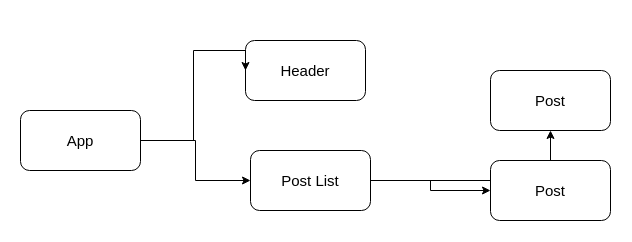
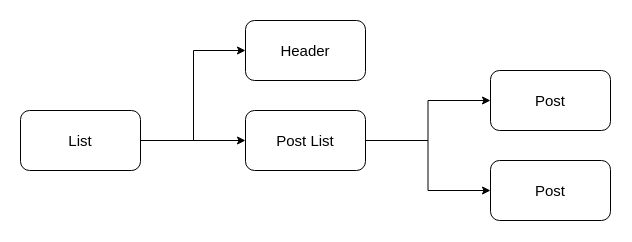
  <mxCell id="0" />
  <mxCell id="1" parent="0" />
- <mxCell id="2" value="&lt;font style=&quot;font-size: 15px&quot;&gt;Header&lt;/font&gt;" style="rounded=1;whiteSpace=wrap;html=1;" vertex="1" parent="1"><mxGeometry x="245" y="40" width="120" height="60" as="geometry" /></mxCell>
+ <mxCell id="2" value="&lt;font style=&quot;font-size: 15px&quot;&gt;Header&lt;/font&gt;" style="rounded=1;whiteSpace=wrap;html=1;" vertex="1" parent="1"><mxGeometry x="245" y="20" width="120" height="60" as="geometry" /></mxCell>
  <mxCell id="3" style="edgeStyle=orthogonalEdgeStyle;rounded=0;orthogonalLoop=1;jettySize=auto;html=1;exitX=1;exitY=0.5;exitDx=0;exitDy=0;" edge="1" parent="1" source="5" target="6"><mxGeometry relative="1" as="geometry" /></mxCell>
  <mxCell id="4" style="edgeStyle=orthogonalEdgeStyle;rounded=0;orthogonalLoop=1;jettySize=auto;html=1;exitX=1;exitY=0.5;exitDx=0;exitDy=0;entryX=0;entryY=0.5;entryDx=0;entryDy=0;" edge="1" parent="1" source="5" target="7"><mxGeometry relative="1" as="geometry" /></mxCell>
- <mxCell id="5" value="&lt;font style=&quot;font-size: 15px&quot;&gt;Post List&lt;br&gt;&lt;/font&gt;" style="rounded=1;whiteSpace=wrap;html=1;" vertex="1" parent="1"><mxGeometry x="250" y="150" width="120" height="60" as="geometry" /></mxCell>
+ <mxCell id="5" value="&lt;font style=&quot;font-size: 15px&quot;&gt;Post List&lt;br&gt;&lt;/font&gt;" style="rounded=1;whiteSpace=wrap;html=1;" vertex="1" parent="1"><mxGeometry x="245" y="110" width="120" height="60" as="geometry" /></mxCell>
  <mxCell id="6" value="&lt;font style=&quot;font-size: 15px&quot;&gt;Post&lt;/font&gt;" style="rounded=1;whiteSpace=wrap;html=1;" vertex="1" parent="1"><mxGeometry x="490" y="70" width="120" height="60" as="geometry" /></mxCell>
  <mxCell id="7" value="&lt;font style=&quot;font-size: 15px&quot;&gt;Post&lt;/font&gt;" style="rounded=1;whiteSpace=wrap;html=1;" vertex="1" parent="1"><mxGeometry x="490" y="160" width="120" height="60" as="geometry" /></mxCell>
  <mxCell id="8" style="edgeStyle=orthogonalEdgeStyle;rounded=0;orthogonalLoop=1;jettySize=auto;html=1;exitX=1;exitY=0.5;exitDx=0;exitDy=0;entryX=0;entryY=0.5;entryDx=0;entryDy=0;" edge="1" parent="1" source="10" target="2"><mxGeometry relative="1" as="geometry"><Array as="points"><mxPoint x="193" y="140" /><mxPoint x="193" y="50" /></Array></mxGeometry></mxCell>
  <mxCell id="9" style="edgeStyle=orthogonalEdgeStyle;rounded=0;orthogonalLoop=1;jettySize=auto;html=1;exitX=1;exitY=0.5;exitDx=0;exitDy=0;entryX=0;entryY=0.5;entryDx=0;entryDy=0;" edge="1" parent="1" source="10" target="5"><mxGeometry relative="1" as="geometry" /></mxCell>
- <mxCell id="10" value="&lt;font style=&quot;font-size: 15px&quot;&gt;App&lt;/font&gt;" style="rounded=1;whiteSpace=wrap;html=1;" vertex="1" parent="1"><mxGeometry x="20" y="110" width="120" height="60" as="geometry" /></mxCell>
+ <mxCell id="10" value="&lt;font style=&quot;font-size: 15px&quot;&gt;List&lt;/font&gt;" style="rounded=1;whiteSpace=wrap;html=1;" vertex="1" parent="1"><mxGeometry x="20" y="110" width="120" height="60" as="geometry" /></mxCell>
